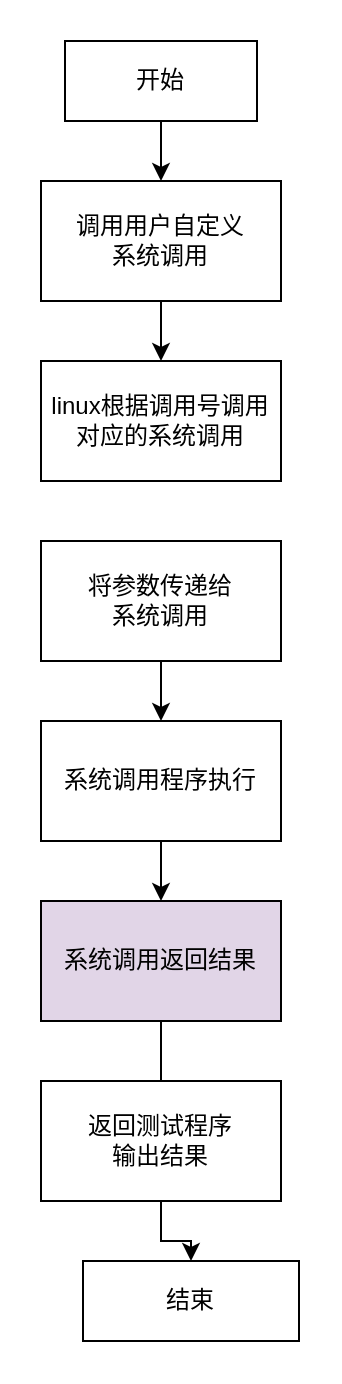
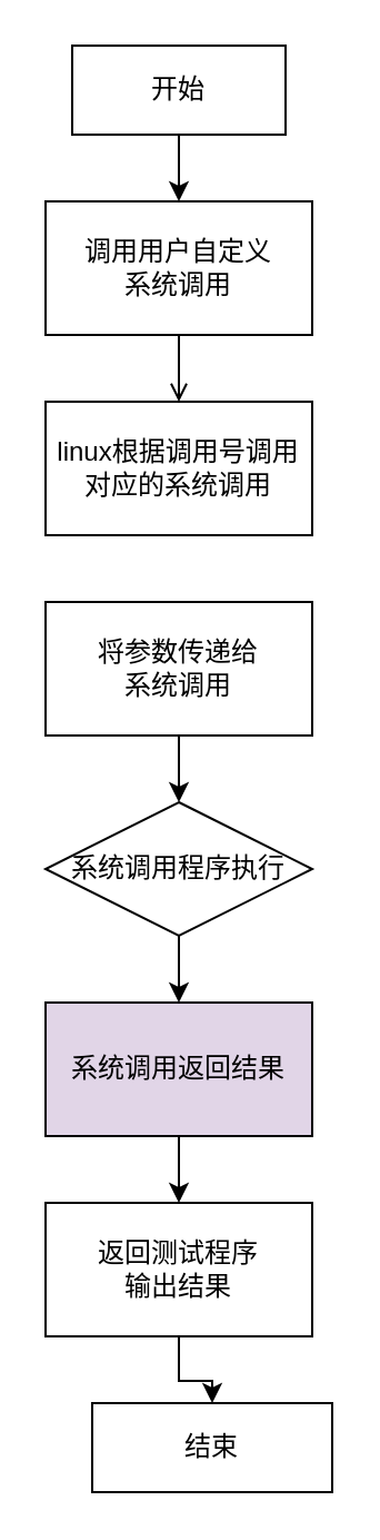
  <mxCell id="0" />
  <mxCell id="1" parent="0" />
  <mxCell id="2" style="edgeStyle=orthogonalEdgeStyle;rounded=0;orthogonalLoop=1;jettySize=auto;html=1;" edge="1" parent="1" source="3" target="5"><mxGeometry relative="1" as="geometry" /></mxCell>
  <mxCell id="3" value="开始" style="rounded=0;whiteSpace=wrap;html=1;" vertex="1" parent="1"><mxGeometry x="32" y="20" width="96" height="40" as="geometry" /></mxCell>
- <mxCell id="4" style="edgeStyle=orthogonalEdgeStyle;rounded=0;orthogonalLoop=1;jettySize=auto;html=1;entryX=0.5;entryY=0;entryDx=0;entryDy=0;" edge="1" parent="1" source="5" target="6"><mxGeometry relative="1" as="geometry" /></mxCell>
+ <mxCell id="4" style="edgeStyle=orthogonalEdgeStyle;rounded=0;orthogonalLoop=1;jettySize=auto;html=1;entryX=0.5;entryY=0;entryDx=0;entryDy=0;endArrow=open;" edge="1" parent="1" source="5" target="6"><mxGeometry relative="1" as="geometry" /></mxCell>
  <mxCell id="5" value="调用用户自定义&lt;div&gt;系统调用&lt;/div&gt;" style="rounded=0;whiteSpace=wrap;html=1;" vertex="1" parent="1"><mxGeometry x="20" y="90" width="120" height="60" as="geometry" /></mxCell>
  <mxCell id="6" value="linux根据调用号调用对应的系统调用" style="rounded=0;whiteSpace=wrap;html=1;" vertex="1" parent="1"><mxGeometry x="20" y="180" width="120" height="60" as="geometry" /></mxCell>
  <mxCell id="7" value="" style="edgeStyle=orthogonalEdgeStyle;rounded=0;orthogonalLoop=1;jettySize=auto;html=1;" edge="1" parent="1" source="8" target="10"><mxGeometry relative="1" as="geometry" /></mxCell>
  <mxCell id="8" value="将参数传递给&lt;div&gt;系统调用&lt;/div&gt;" style="whiteSpace=wrap;html=1;rounded=0;" vertex="1" parent="1"><mxGeometry x="20" y="270" width="120" height="60" as="geometry" /></mxCell>
  <mxCell id="9" value="" style="edgeStyle=orthogonalEdgeStyle;rounded=0;orthogonalLoop=1;jettySize=auto;html=1;" edge="1" parent="1" source="10" target="12"><mxGeometry relative="1" as="geometry" /></mxCell>
- <mxCell id="10" value="系统调用程序执行" style="whiteSpace=wrap;html=1;rounded=0;" vertex="1" parent="1"><mxGeometry x="20" y="360" width="120" height="60" as="geometry" /></mxCell>
- <mxCell id="11" value="" style="edgeStyle=orthogonalEdgeStyle;rounded=0;orthogonalLoop=1;jettySize=auto;html=1;endArrow=none;" edge="1" parent="1" source="12" target="14"><mxGeometry relative="1" as="geometry" /></mxCell>
+ <mxCell id="10" value="系统调用程序执行" style="rhombus;whiteSpace=wrap;html=1;" vertex="1" parent="1"><mxGeometry x="20" y="360" width="120" height="60" as="geometry" /></mxCell>
+ <mxCell id="11" value="" style="edgeStyle=orthogonalEdgeStyle;rounded=0;orthogonalLoop=1;jettySize=auto;html=1;" edge="1" parent="1" source="12" target="14"><mxGeometry relative="1" as="geometry" /></mxCell>
  <mxCell id="12" value="系统调用返回结果" style="whiteSpace=wrap;html=1;rounded=0;fillColor=#e1d5e7;" vertex="1" parent="1"><mxGeometry x="20" y="450" width="120" height="60" as="geometry" /></mxCell>
  <mxCell id="13" value="" style="edgeStyle=orthogonalEdgeStyle;rounded=0;orthogonalLoop=1;jettySize=auto;html=1;" edge="1" parent="1" source="14" target="15"><mxGeometry relative="1" as="geometry" /></mxCell>
  <mxCell id="14" value="返回测试程序&lt;div&gt;输出结果&lt;/div&gt;" style="whiteSpace=wrap;html=1;rounded=0;" vertex="1" parent="1"><mxGeometry x="20" y="540" width="120" height="60" as="geometry" /></mxCell>
  <mxCell id="15" value="结束" style="whiteSpace=wrap;html=1;rounded=0;" vertex="1" parent="1"><mxGeometry x="41" y="630" width="108" height="40" as="geometry" /></mxCell>
